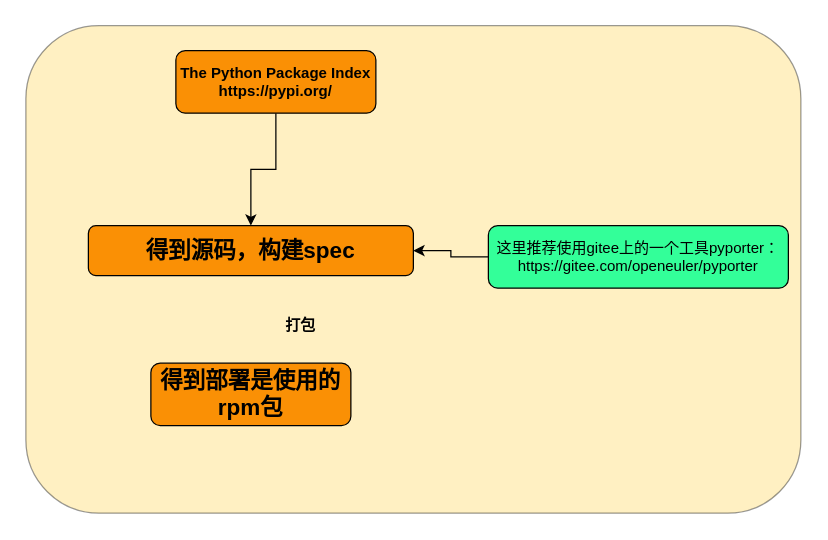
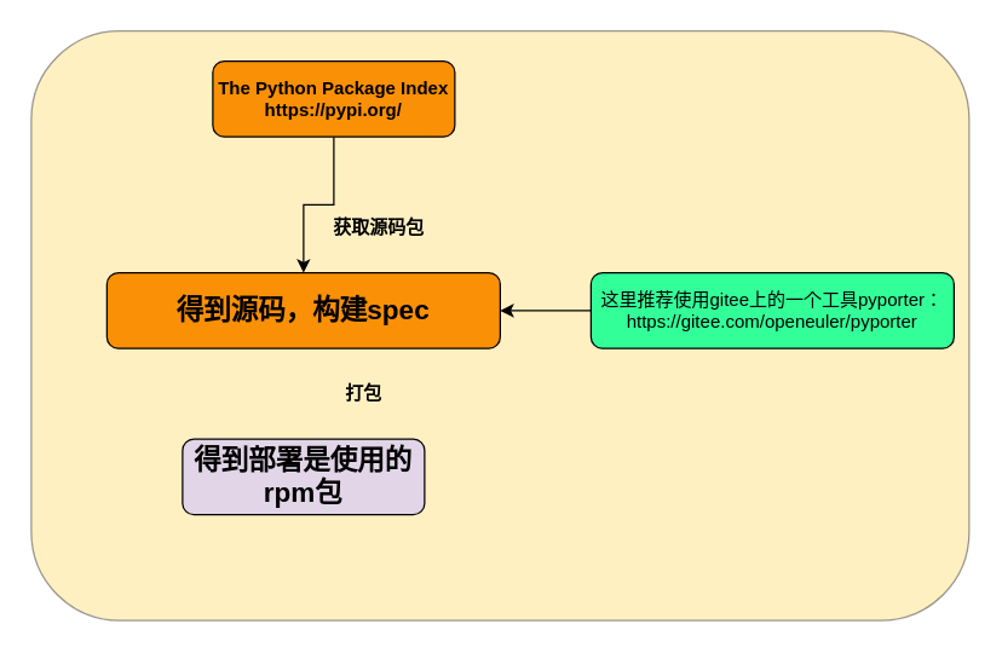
  <mxCell id="0" />
  <mxCell id="1" parent="0" />
  <mxCell id="2" value="" style="rounded=1;whiteSpace=wrap;html=1;opacity=40;fillColor=#FFD966;" vertex="1" parent="1"><mxGeometry x="20" y="20" width="620" height="390" as="geometry" /></mxCell>
  <mxCell id="3" style="edgeStyle=orthogonalEdgeStyle;rounded=0;orthogonalLoop=1;jettySize=auto;html=1;entryX=0.5;entryY=0;entryDx=0;entryDy=0;" edge="1" parent="1" source="4" target="5"><mxGeometry relative="1" as="geometry" /></mxCell>
  <mxCell id="4" value="&lt;b&gt;The Python Package Index&lt;br&gt;https://pypi.org/&lt;/b&gt;" style="rounded=1;whiteSpace=wrap;html=1;fillColor=#FA9005;" vertex="1" parent="1"><mxGeometry x="140" y="40" width="160" height="50" as="geometry" /></mxCell>
- <mxCell id="5" value="&lt;b&gt;&lt;font style=&quot;font-size: 18px&quot;&gt;得到源码，构建spec&lt;/font&gt;&lt;/b&gt;" style="rounded=1;whiteSpace=wrap;html=1;fillColor=#FA9005;" vertex="1" parent="1"><mxGeometry x="70" y="180" width="260" height="40" as="geometry" /></mxCell>
- <mxCell id="6" value="&lt;b&gt;&lt;font style=&quot;font-size: 18px&quot;&gt;得到部署是使用的rpm包&lt;/font&gt;&lt;/b&gt;" style="rounded=1;whiteSpace=wrap;html=1;fillColor=#FA9005;" vertex="1" parent="1"><mxGeometry x="120" y="290" width="160" height="50" as="geometry" /></mxCell>
+ <mxCell id="5" value="&lt;b&gt;&lt;font style=&quot;font-size: 18px&quot;&gt;得到源码，构建spec&lt;/font&gt;&lt;/b&gt;" style="rounded=1;whiteSpace=wrap;html=1;fillColor=#FA9005;" vertex="1" parent="1"><mxGeometry x="70" y="180" width="260" height="50" as="geometry" /></mxCell>
+ <mxCell id="6" value="&lt;b&gt;&lt;font style=&quot;font-size: 18px&quot;&gt;得到部署是使用的rpm包&lt;/font&gt;&lt;/b&gt;" style="rounded=1;whiteSpace=wrap;html=1;fillColor=#e1d5e7;" vertex="1" parent="1"><mxGeometry x="120" y="290" width="160" height="50" as="geometry" /></mxCell>
  <mxCell id="7" style="edgeStyle=orthogonalEdgeStyle;rounded=0;orthogonalLoop=1;jettySize=auto;html=1;entryX=1;entryY=0.5;entryDx=0;entryDy=0;" edge="1" parent="1" source="8" target="5"><mxGeometry relative="1" as="geometry" /></mxCell>
  <mxCell id="8" value="这里推荐使用gitee上的一个工具pyporter：https://gitee.com/openeuler/pyporter" style="rounded=1;whiteSpace=wrap;html=1;fillColor=#33FF99;" vertex="1" parent="1"><mxGeometry x="390" y="180" width="240" height="50" as="geometry" /></mxCell>
+ <mxCell id="9" value="&lt;b&gt;获取源码包&lt;/b&gt;" style="text;html=1;strokeColor=none;fillColor=none;align=center;verticalAlign=middle;whiteSpace=wrap;rounded=0;" vertex="1" parent="1"><mxGeometry x="210" y="140" width="80" height="20" as="geometry" /></mxCell>
  <mxCell id="10" value="&lt;b&gt;打包&lt;/b&gt;" style="text;html=1;strokeColor=none;fillColor=none;align=center;verticalAlign=middle;whiteSpace=wrap;rounded=0;" vertex="1" parent="1"><mxGeometry x="220" y="250" width="40" height="20" as="geometry" /></mxCell>
